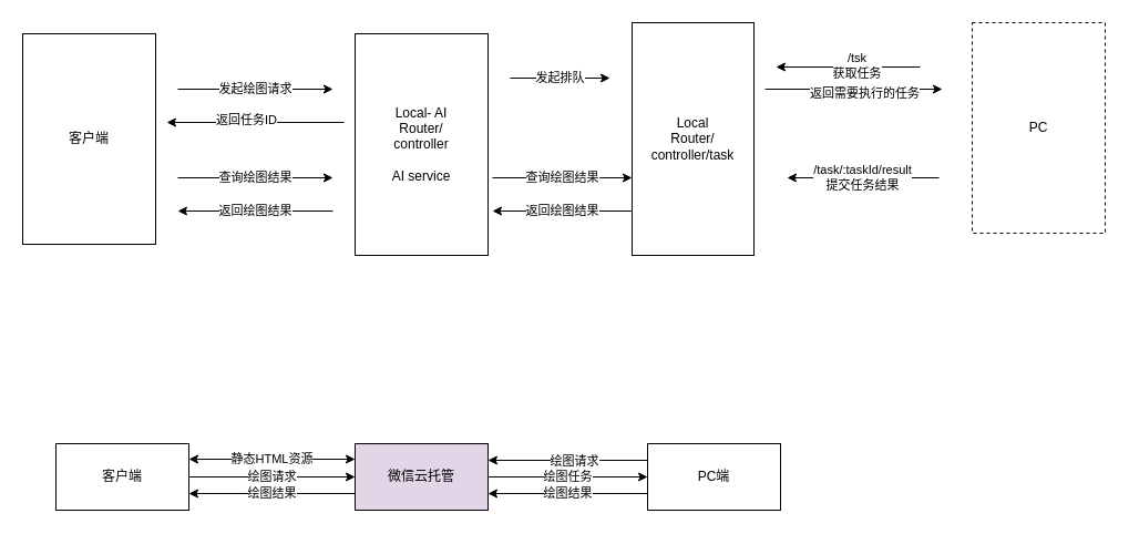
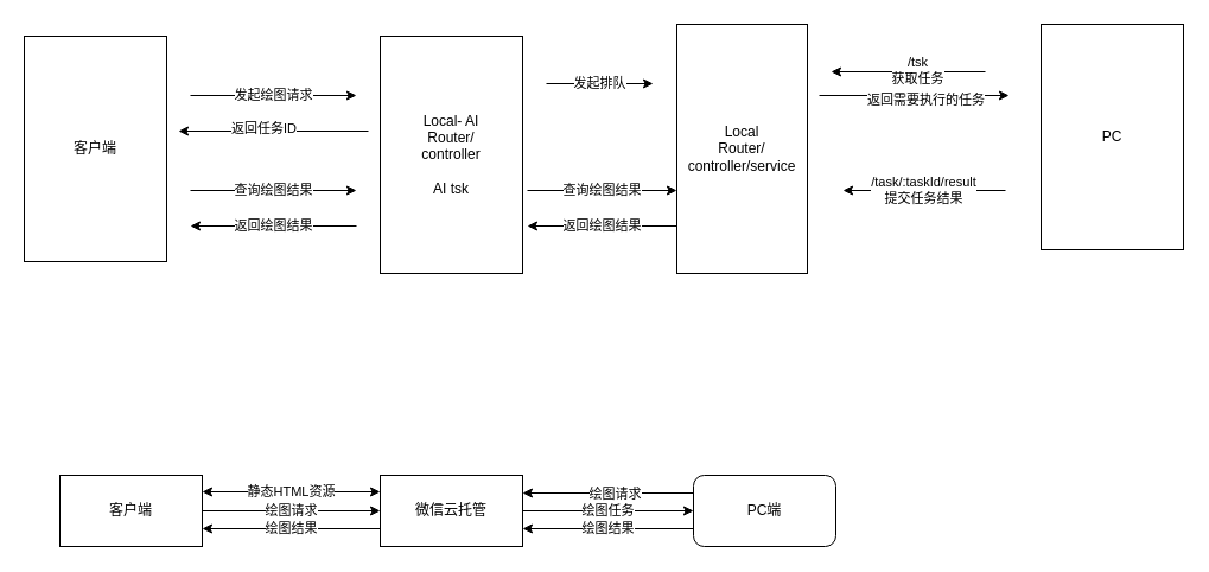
  <mxCell id="0" />
  <mxCell id="1" parent="0" />
  <mxCell id="2" style="edgeStyle=none;html=1;" parent="1" edge="1"><mxGeometry relative="1" as="geometry"><mxPoint x="830" y="60" as="sourcePoint" /><mxPoint x="700" y="60" as="targetPoint" /></mxGeometry></mxCell>
  <mxCell id="3" value="/tsk&lt;br&gt;获取任务&lt;br&gt;" style="edgeLabel;html=1;align=center;verticalAlign=middle;resizable=0;points=[];" parent="2" vertex="1" connectable="0"><mxGeometry x="-0.111" y="-2" relative="1" as="geometry"><mxPoint as="offset" /></mxGeometry></mxCell>
- <mxCell id="4" value="PC" style="rounded=0;whiteSpace=wrap;html=1;dashed=1;" parent="1" vertex="1"><mxGeometry x="877" y="20" width="120" height="190" as="geometry" /></mxCell>
+ <mxCell id="4" value="PC" style="rounded=0;whiteSpace=wrap;html=1;" parent="1" vertex="1"><mxGeometry x="877" y="20" width="120" height="190" as="geometry" /></mxCell>
  <mxCell id="5" style="edgeStyle=none;html=1;" parent="1" edge="1"><mxGeometry relative="1" as="geometry"><mxPoint x="690" y="80" as="sourcePoint" /><mxPoint x="850" y="80" as="targetPoint" /></mxGeometry></mxCell>
  <mxCell id="6" value="返回需要执行的任务" style="edgeLabel;html=1;align=center;verticalAlign=middle;resizable=0;points=[];" parent="5" vertex="1" connectable="0"><mxGeometry x="0.111" y="-3" relative="1" as="geometry"><mxPoint as="offset" /></mxGeometry></mxCell>
- <mxCell id="7" value="Local&lt;br&gt;Router/&lt;br&gt;controller/task" style="rounded=0;whiteSpace=wrap;html=1;" parent="1" vertex="1"><mxGeometry x="570" y="20" width="110" height="210" as="geometry" /></mxCell>
+ <mxCell id="7" value="Local&lt;br&gt;Router/&lt;br&gt;controller/service" style="rounded=0;whiteSpace=wrap;html=1;" parent="1" vertex="1"><mxGeometry x="570" y="20" width="110" height="210" as="geometry" /></mxCell>
  <mxCell id="8" value="/task/:taskId/result&lt;br&gt;提交任务结果" style="endArrow=classic;html=1;" parent="1" edge="1"><mxGeometry width="50" height="50" relative="1" as="geometry"><mxPoint x="847" y="160" as="sourcePoint" /><mxPoint x="710" y="160" as="targetPoint" /><mxPoint as="offset" /></mxGeometry></mxCell>
  <mxCell id="9" value="客户端" style="rounded=0;whiteSpace=wrap;html=1;" parent="1" vertex="1"><mxGeometry x="20" y="30" width="120" height="190" as="geometry" /></mxCell>
  <mxCell id="10" value="发起绘图请求" style="endArrow=classic;html=1;" parent="1" edge="1"><mxGeometry width="50" height="50" relative="1" as="geometry"><mxPoint x="160" y="80" as="sourcePoint" /><mxPoint x="300" y="80" as="targetPoint" /><mxPoint as="offset" /></mxGeometry></mxCell>
  <mxCell id="11" style="edgeStyle=none;html=1;" parent="1" edge="1"><mxGeometry relative="1" as="geometry"><mxPoint x="310" y="110" as="sourcePoint" /><mxPoint x="150" y="110" as="targetPoint" /></mxGeometry></mxCell>
  <mxCell id="12" value="返回任务ID" style="edgeLabel;html=1;align=center;verticalAlign=middle;resizable=0;points=[];" parent="11" vertex="1" connectable="0"><mxGeometry x="0.111" y="-3" relative="1" as="geometry"><mxPoint as="offset" /></mxGeometry></mxCell>
  <mxCell id="13" value="查询绘图结果" style="endArrow=classic;html=1;" parent="1" edge="1"><mxGeometry width="50" height="50" relative="1" as="geometry"><mxPoint x="160" y="160" as="sourcePoint" /><mxPoint x="300" y="160" as="targetPoint" /><mxPoint as="offset" /></mxGeometry></mxCell>
  <mxCell id="14" value="返回绘图结果" style="endArrow=classic;html=1;" parent="1" edge="1"><mxGeometry width="50" height="50" relative="1" as="geometry"><mxPoint x="300" y="190" as="sourcePoint" /><mxPoint x="160" y="190" as="targetPoint" /><mxPoint as="offset" /></mxGeometry></mxCell>
  <mxCell id="15" value="发起排队" style="edgeStyle=none;html=1;" parent="1" edge="1"><mxGeometry relative="1" as="geometry"><mxPoint x="550" y="70" as="targetPoint" /><mxPoint x="460" y="70" as="sourcePoint" /></mxGeometry></mxCell>
- <mxCell id="16" value="Local- AI&lt;br&gt;Router/&lt;br&gt;controller&lt;br&gt;&lt;br&gt;AI service&lt;br&gt;" style="rounded=0;whiteSpace=wrap;html=1;" parent="1" vertex="1"><mxGeometry x="320" y="30" width="120" height="200" as="geometry" /></mxCell>
+ <mxCell id="16" value="Local- AI&lt;br&gt;Router/&lt;br&gt;controller&lt;br&gt;&lt;br&gt;AI tsk&lt;br&gt;" style="rounded=0;whiteSpace=wrap;html=1;" parent="1" vertex="1"><mxGeometry x="320" y="30" width="120" height="200" as="geometry" /></mxCell>
  <mxCell id="17" value="查询绘图结果" style="endArrow=classic;html=1;" parent="1" edge="1"><mxGeometry width="50" height="50" relative="1" as="geometry"><mxPoint x="444" y="160" as="sourcePoint" /><mxPoint x="570" y="160" as="targetPoint" /><mxPoint as="offset" /></mxGeometry></mxCell>
  <mxCell id="18" value="返回绘图结果" style="endArrow=classic;html=1;" parent="1" edge="1"><mxGeometry width="50" height="50" relative="1" as="geometry"><mxPoint x="570" y="190" as="sourcePoint" /><mxPoint x="444" y="190" as="targetPoint" /><mxPoint as="offset" /></mxGeometry></mxCell>
  <mxCell id="19" value="绘图请求" style="edgeStyle=none;html=1;entryX=0;entryY=0.5;entryDx=0;entryDy=0;" edge="1" parent="1" source="20" target="24"><mxGeometry relative="1" as="geometry" /></mxCell>
  <mxCell id="20" value="客户端" style="rounded=0;whiteSpace=wrap;html=1;" vertex="1" parent="1"><mxGeometry x="50" y="400" width="120" height="60" as="geometry" /></mxCell>
  <mxCell id="21" value="静态HTML资源" style="endArrow=classic;startArrow=classic;html=1;fontFamily=Helvetica;fontSize=11;fontColor=default;align=center;strokeColor=default;edgeStyle=none;" edge="1" parent="1"><mxGeometry relative="1" as="geometry"><mxPoint x="320" y="414" as="sourcePoint" /><mxPoint y="414" as="targetPoint" x="170" /></mxGeometry></mxCell>
  <mxCell id="22" value="绘图结果" style="edgeStyle=none;html=1;exitX=0;exitY=0.75;exitDx=0;exitDy=0;entryX=1;entryY=0.75;entryDx=0;entryDy=0;" edge="1" parent="1" source="24" target="20"><mxGeometry relative="1" as="geometry" /></mxCell>
  <mxCell id="23" value="绘图任务" style="edgeStyle=none;html=1;entryX=0;entryY=0.5;entryDx=0;entryDy=0;" edge="1" parent="1" source="24" target="28"><mxGeometry relative="1" as="geometry" /></mxCell>
- <mxCell id="24" value="微信云托管" style="rounded=0;whiteSpace=wrap;html=1;fillColor=#e1d5e7;" vertex="1" parent="1"><mxGeometry x="320" y="400" width="120" height="60" as="geometry" /></mxCell>
+ <mxCell id="24" value="微信云托管" style="rounded=0;whiteSpace=wrap;html=1;" vertex="1" parent="1"><mxGeometry x="320" y="400" width="120" height="60" as="geometry" /></mxCell>
  <mxCell id="25" style="edgeStyle=none;html=1;exitX=0;exitY=0.25;exitDx=0;exitDy=0;entryX=1;entryY=0.25;entryDx=0;entryDy=0;" edge="1" parent="1" source="28" target="24"><mxGeometry relative="1" as="geometry" /></mxCell>
  <mxCell id="26" value="绘图请求" style="edgeLabel;html=1;align=center;verticalAlign=middle;resizable=0;points=[];" vertex="1" connectable="0" parent="25"><mxGeometry x="-0.049" relative="1" as="geometry"><mxPoint x="1" as="offset" /></mxGeometry></mxCell>
  <mxCell id="27" value="绘图结果" style="edgeStyle=none;html=1;exitX=0;exitY=0.75;exitDx=0;exitDy=0;entryX=1;entryY=0.75;entryDx=0;entryDy=0;" edge="1" parent="1" source="28" target="24"><mxGeometry relative="1" as="geometry" /></mxCell>
- <mxCell id="28" value="PC端" style="rounded=0;whiteSpace=wrap;html=1;" vertex="1" parent="1"><mxGeometry x="584" y="400" width="120" height="60" as="geometry" /></mxCell>
+ <mxCell id="28" value="PC端" style="whiteSpace=wrap;html=1;rounded=1;" vertex="1" parent="1"><mxGeometry x="584" y="400" width="120" height="60" as="geometry" /></mxCell>
